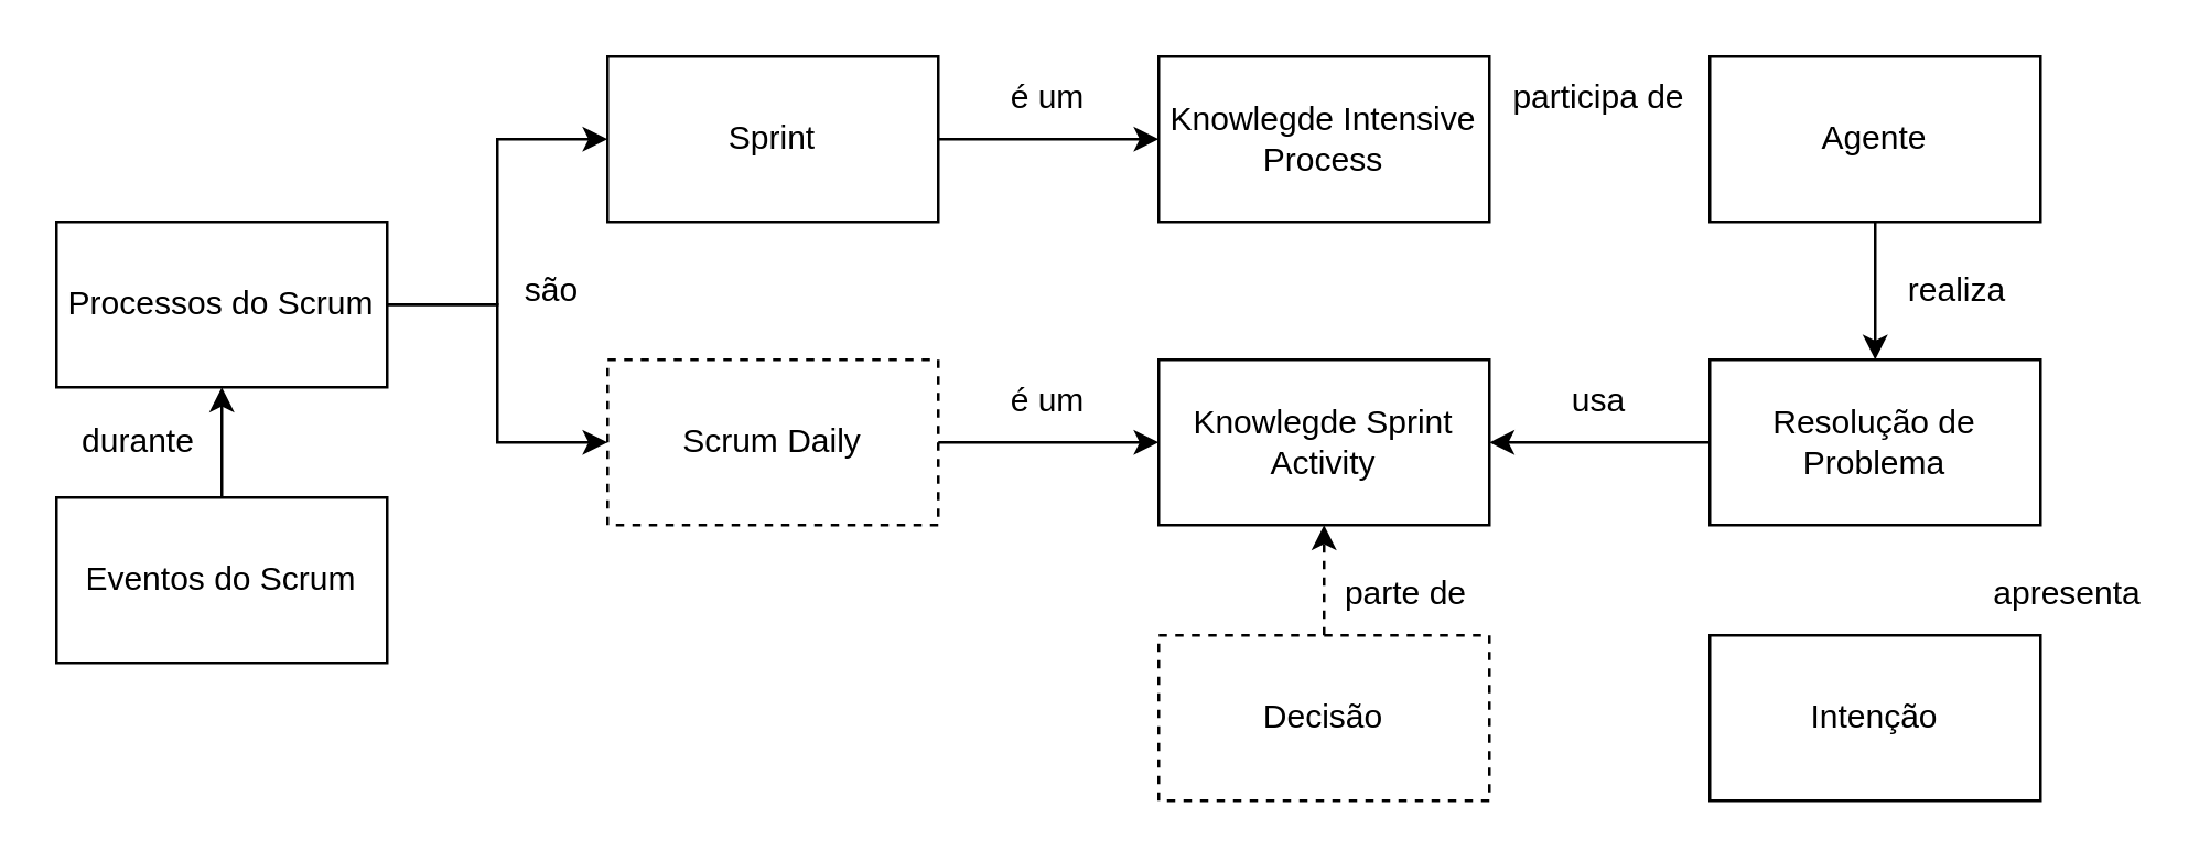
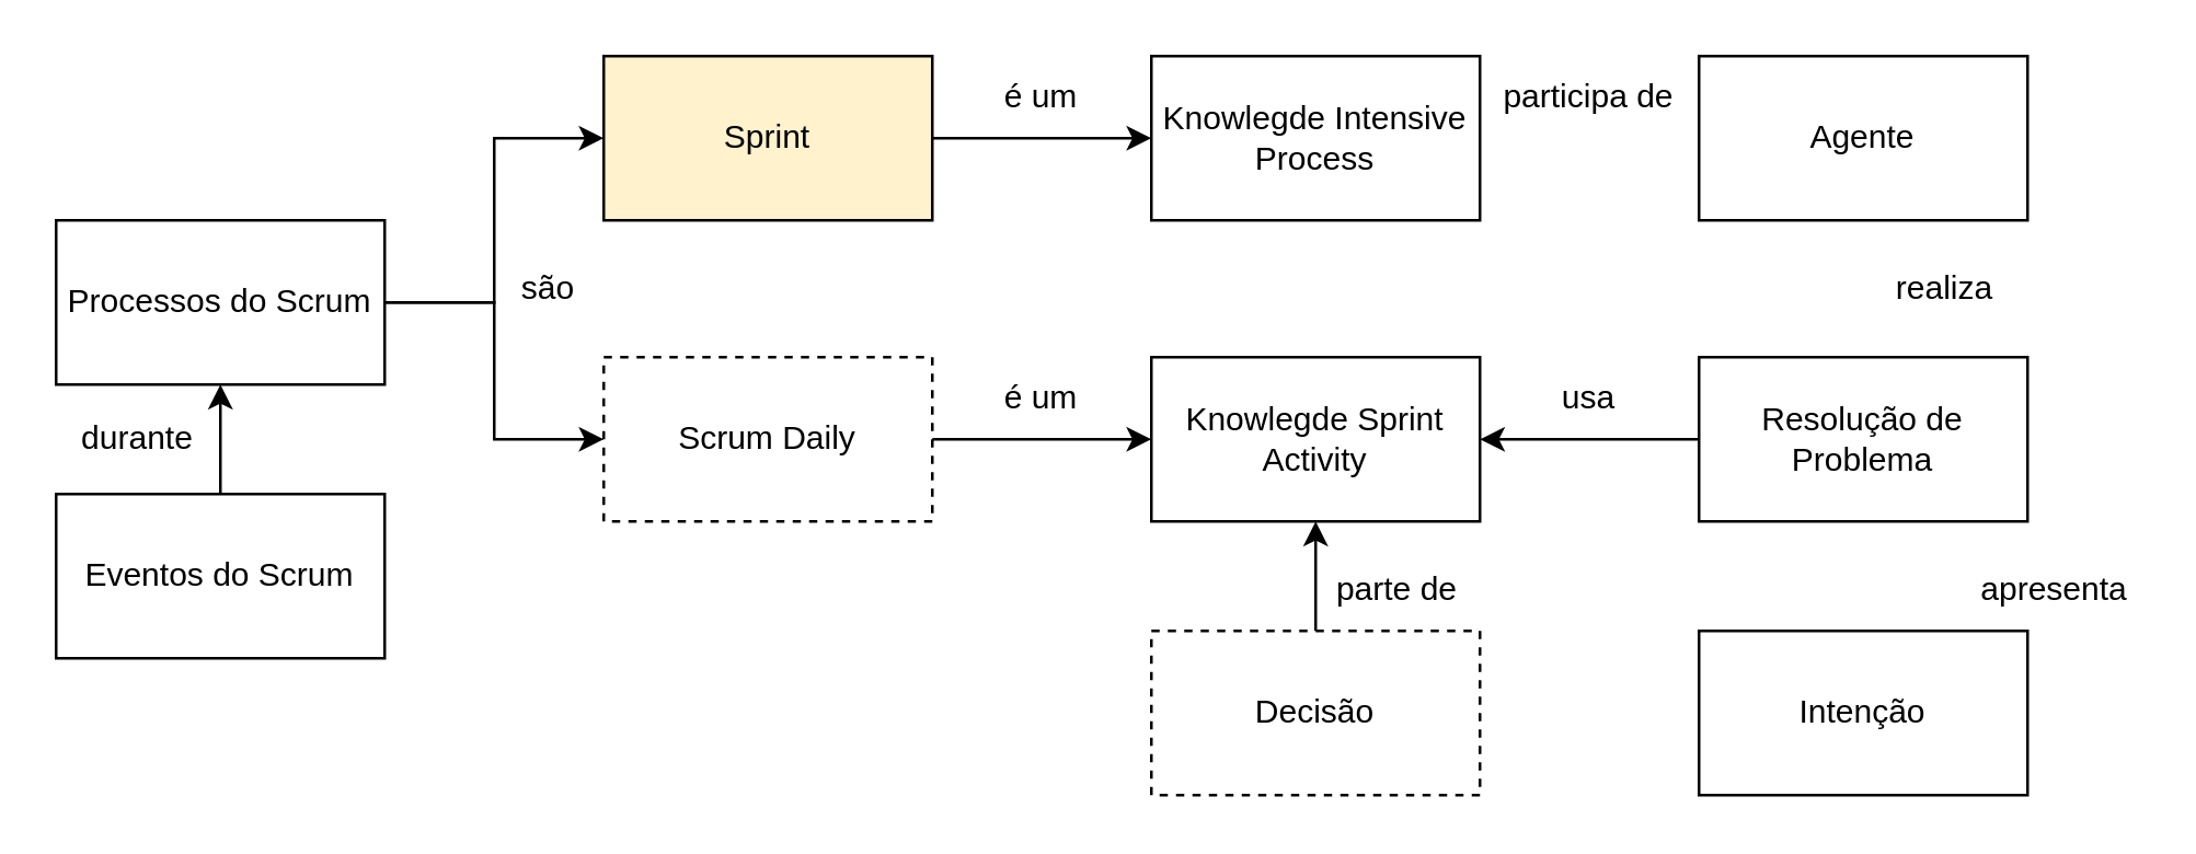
  <mxCell id="0" />
  <mxCell id="1" parent="0" />
  <mxCell id="2" value="Knowlegde Intensive Process" style="rounded=0;whiteSpace=wrap;html=1;" vertex="1" parent="1"><mxGeometry x="420" y="20" width="120" height="60" as="geometry" /></mxCell>
  <mxCell id="3" value="Knowlegde Sprint Activity" style="rounded=0;whiteSpace=wrap;html=1;" vertex="1" parent="1"><mxGeometry x="420" y="130" width="120" height="60" as="geometry" /></mxCell>
  <mxCell id="4" value="Scrum Daily" style="rounded=0;whiteSpace=wrap;html=1;dashed=1;" vertex="1" parent="1"><mxGeometry x="220" y="130" width="120" height="60" as="geometry" /></mxCell>
  <mxCell id="5" value="" style="endArrow=classic;html=1;rounded=0;exitX=1;exitY=0.5;exitDx=0;exitDy=0;entryX=0;entryY=0.5;entryDx=0;entryDy=0;" edge="1" parent="1" source="4" target="3"><mxGeometry width="50" height="50" relative="1" as="geometry"><mxPoint x="240" y="110" as="sourcePoint" /><mxPoint x="290" y="60" as="targetPoint" /></mxGeometry></mxCell>
- <mxCell id="6" value="Sprint" style="rounded=0;whiteSpace=wrap;html=1;" vertex="1" parent="1"><mxGeometry x="220" y="20" width="120" height="60" as="geometry" /></mxCell>
+ <mxCell id="6" value="Sprint" style="rounded=0;whiteSpace=wrap;html=1;fillColor=#fff2cc;" vertex="1" parent="1"><mxGeometry x="220" y="20" width="120" height="60" as="geometry" /></mxCell>
  <mxCell id="7" value="" style="endArrow=classic;html=1;rounded=0;entryX=0;entryY=0.5;entryDx=0;entryDy=0;exitX=1;exitY=0.5;exitDx=0;exitDy=0;" edge="1" parent="1" source="6" target="2"><mxGeometry width="50" height="50" relative="1" as="geometry"><mxPoint x="240" y="110" as="sourcePoint" /><mxPoint x="290" y="60" as="targetPoint" /></mxGeometry></mxCell>
  <mxCell id="8" value="Agente" style="rounded=0;whiteSpace=wrap;html=1;" vertex="1" parent="1"><mxGeometry x="620" y="20" width="120" height="60" as="geometry" /></mxCell>
  <mxCell id="9" value="Resolução de Problema" style="rounded=0;whiteSpace=wrap;html=1;" vertex="1" parent="1"><mxGeometry x="620" y="130" width="120" height="60" as="geometry" /></mxCell>
  <mxCell id="10" value="Intenção" style="rounded=0;whiteSpace=wrap;html=1;" vertex="1" parent="1"><mxGeometry x="620" y="230" width="120" height="60" as="geometry" /></mxCell>
  <mxCell id="11" value="participa de" style="text;html=1;strokeColor=none;fillColor=none;align=center;verticalAlign=middle;whiteSpace=wrap;rounded=0;" vertex="1" parent="1"><mxGeometry x="540" y="20" width="80" height="30" as="geometry" /></mxCell>
  <mxCell id="12" value="realiza" style="text;html=1;strokeColor=none;fillColor=none;align=center;verticalAlign=middle;whiteSpace=wrap;rounded=0;" vertex="1" parent="1"><mxGeometry x="680" y="90" width="60" height="30" as="geometry" /></mxCell>
  <mxCell id="13" value="" style="endArrow=classic;html=1;rounded=0;exitX=0;exitY=0.5;exitDx=0;exitDy=0;entryX=1;entryY=0.5;entryDx=0;entryDy=0;" edge="1" parent="1" source="9" target="3"><mxGeometry width="50" height="50" relative="1" as="geometry"><mxPoint x="410" y="100" as="sourcePoint" /><mxPoint x="460" y="50" as="targetPoint" /></mxGeometry></mxCell>
  <mxCell id="14" value="usa" style="text;html=1;strokeColor=none;fillColor=none;align=center;verticalAlign=middle;whiteSpace=wrap;rounded=0;" vertex="1" parent="1"><mxGeometry x="550" y="130" width="60" height="30" as="geometry" /></mxCell>
  <mxCell id="15" value="apresenta" style="text;html=1;strokeColor=none;fillColor=none;align=center;verticalAlign=middle;whiteSpace=wrap;rounded=0;" vertex="1" parent="1"><mxGeometry x="720" y="200" width="60" height="30" as="geometry" /></mxCell>
  <mxCell id="16" value="Decisão" style="rounded=0;whiteSpace=wrap;html=1;dashed=1;" vertex="1" parent="1"><mxGeometry x="420" y="230" width="120" height="60" as="geometry" /></mxCell>
- <mxCell id="17" value="" style="endArrow=classic;html=1;rounded=0;exitX=0.5;exitY=0;exitDx=0;exitDy=0;entryX=0.5;entryY=1;entryDx=0;entryDy=0;dashed=1;" edge="1" parent="1" source="16" target="3"><mxGeometry width="50" height="50" relative="1" as="geometry"><mxPoint x="410" y="100" as="sourcePoint" /><mxPoint x="460" y="50" as="targetPoint" /></mxGeometry></mxCell>
+ <mxCell id="17" value="" style="endArrow=classic;html=1;rounded=0;exitX=0.5;exitY=0;exitDx=0;exitDy=0;entryX=0.5;entryY=1;entryDx=0;entryDy=0;" edge="1" parent="1" source="16" target="3"><mxGeometry width="50" height="50" relative="1" as="geometry"><mxPoint x="410" y="100" as="sourcePoint" /><mxPoint x="460" y="50" as="targetPoint" /></mxGeometry></mxCell>
  <mxCell id="18" value="parte de" style="text;html=1;strokeColor=none;fillColor=none;align=center;verticalAlign=middle;whiteSpace=wrap;rounded=0;" vertex="1" parent="1"><mxGeometry x="480" y="200" width="60" height="30" as="geometry" /></mxCell>
  <mxCell id="19" value="é um" style="text;html=1;strokeColor=none;fillColor=none;align=center;verticalAlign=middle;whiteSpace=wrap;rounded=0;" vertex="1" parent="1"><mxGeometry x="350" y="130" width="60" height="30" as="geometry" /></mxCell>
  <mxCell id="20" value="é um" style="text;html=1;strokeColor=none;fillColor=none;align=center;verticalAlign=middle;whiteSpace=wrap;rounded=0;" vertex="1" parent="1"><mxGeometry x="350" y="20" width="60" height="30" as="geometry" /></mxCell>
  <mxCell id="21" value="Processos do Scrum" style="rounded=0;whiteSpace=wrap;html=1;" vertex="1" parent="1"><mxGeometry x="20" y="80" width="120" height="60" as="geometry" /></mxCell>
  <mxCell id="22" value="Eventos do Scrum" style="rounded=0;whiteSpace=wrap;html=1;" vertex="1" parent="1"><mxGeometry x="20" y="180" width="120" height="60" as="geometry" /></mxCell>
  <mxCell id="23" value="" style="endArrow=classic;html=1;rounded=0;exitX=0.5;exitY=0;exitDx=0;exitDy=0;" edge="1" parent="1" source="22"><mxGeometry width="50" height="50" relative="1" as="geometry"><mxPoint x="80" y="180" as="sourcePoint" /><mxPoint x="80" y="140" as="targetPoint" /></mxGeometry></mxCell>
  <mxCell id="24" value="durante" style="text;html=1;strokeColor=none;fillColor=none;align=center;verticalAlign=middle;whiteSpace=wrap;rounded=0;" vertex="1" parent="1"><mxGeometry x="20" y="145" width="60" height="30" as="geometry" /></mxCell>
  <mxCell id="25" value="" style="endArrow=classic;html=1;rounded=0;exitX=1;exitY=0.5;exitDx=0;exitDy=0;entryX=0;entryY=0.5;entryDx=0;entryDy=0;" edge="1" parent="1" source="21" target="6"><mxGeometry width="50" height="50" relative="1" as="geometry"><mxPoint x="280" y="100" as="sourcePoint" /><mxPoint x="330" y="50" as="targetPoint" /><Array as="points"><mxPoint x="180" y="110" /><mxPoint x="180" y="50" /></Array></mxGeometry></mxCell>
  <mxCell id="26" value="" style="endArrow=classic;html=1;rounded=0;exitX=1;exitY=0.5;exitDx=0;exitDy=0;entryX=0;entryY=0.5;entryDx=0;entryDy=0;" edge="1" parent="1" source="21" target="4"><mxGeometry width="50" height="50" relative="1" as="geometry"><mxPoint x="280" y="100" as="sourcePoint" /><mxPoint x="330" y="50" as="targetPoint" /><Array as="points"><mxPoint x="180" y="110" /><mxPoint x="180" y="160" /></Array></mxGeometry></mxCell>
  <mxCell id="27" value="são" style="text;html=1;strokeColor=none;fillColor=none;align=center;verticalAlign=middle;whiteSpace=wrap;rounded=0;" vertex="1" parent="1"><mxGeometry x="170" y="90" width="60" height="30" as="geometry" /></mxCell>
- <mxCell id="28" value="" style="endArrow=classic;html=1;rounded=0;entryX=0.5;entryY=0;entryDx=0;entryDy=0;exitX=0.5;exitY=1;exitDx=0;exitDy=0;" edge="1" parent="1" source="8" target="9"><mxGeometry width="50" height="50" relative="1" as="geometry"><mxPoint x="290" y="110" as="sourcePoint" /><mxPoint x="340" y="60" as="targetPoint" /></mxGeometry></mxCell>
